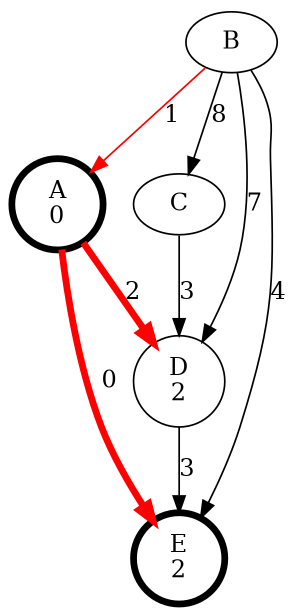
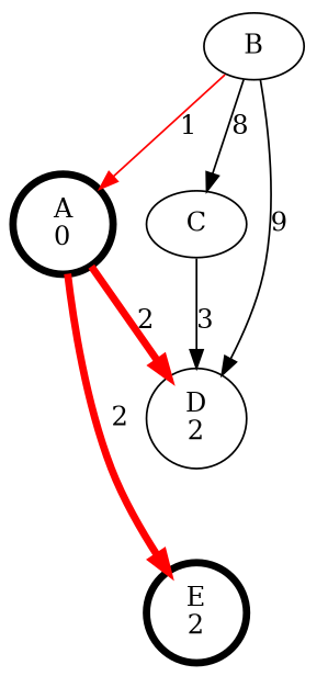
  digraph {
    n1 [label="A\n0" penwidth=4]
    n2 [label="D\n2"]
    n3 [label="E\n2" penwidth=4]
    B
    C
    n1 -> n2 [color=red label=2 penwidth=4]
-   n1 -> n3 [color=red label=0 penwidth=4]
-   n2 -> n3 [label=3]
+   n1 -> n3 [color=red label=2 penwidth=4]
    B -> n1 [color=red label=1]
-   B -> n2 [label=7]
-   B -> n3 [label=4]
+   B -> n2 [label=9]
    B -> C [label=8]
    C -> n2 [label=3]
  }
